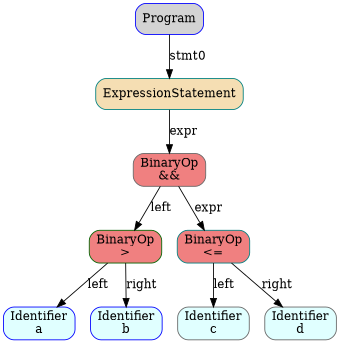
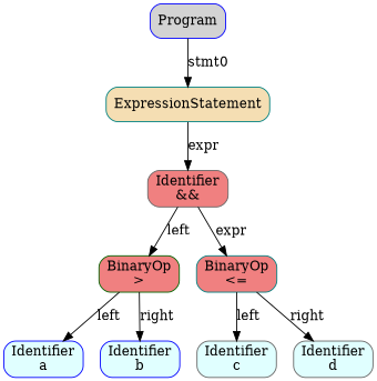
  digraph {
    rankdir=TB
    node [color=blue fillcolor=lightcyan shape=rectangle style="rounded,filled"]
    n1 [fillcolor=lightgray label=Program]
    n2 [color=teal fillcolor=wheat label=ExpressionStatement]
-   n3 [color=gray40 fillcolor=lightcoral label="BinaryOp\n&&"]
+   n3 [color=gray40 fillcolor=lightcoral label="Identifier\n&&"]
    n4 [color=darkgreen fillcolor=lightcoral label="BinaryOp\n>"]
    n5 [color=teal fillcolor=lightcoral label="BinaryOp\n<="]
    n6 [label="Identifier\na"]
    n7 [label="Identifier\nb"]
    n8 [color=gray40 label="Identifier\nc"]
    n9 [color=gray40 label="Identifier\nd"]
    n1 -> n2 [label=stmt0]
    n2 -> n3 [label=expr]
    n3 -> n4 [label=left]
    n3 -> n5 [label=expr]
    n4 -> n6 [label=left]
    n4 -> n7 [label=right]
    n5 -> n8 [label=left]
    n5 -> n9 [label=right]
  }
